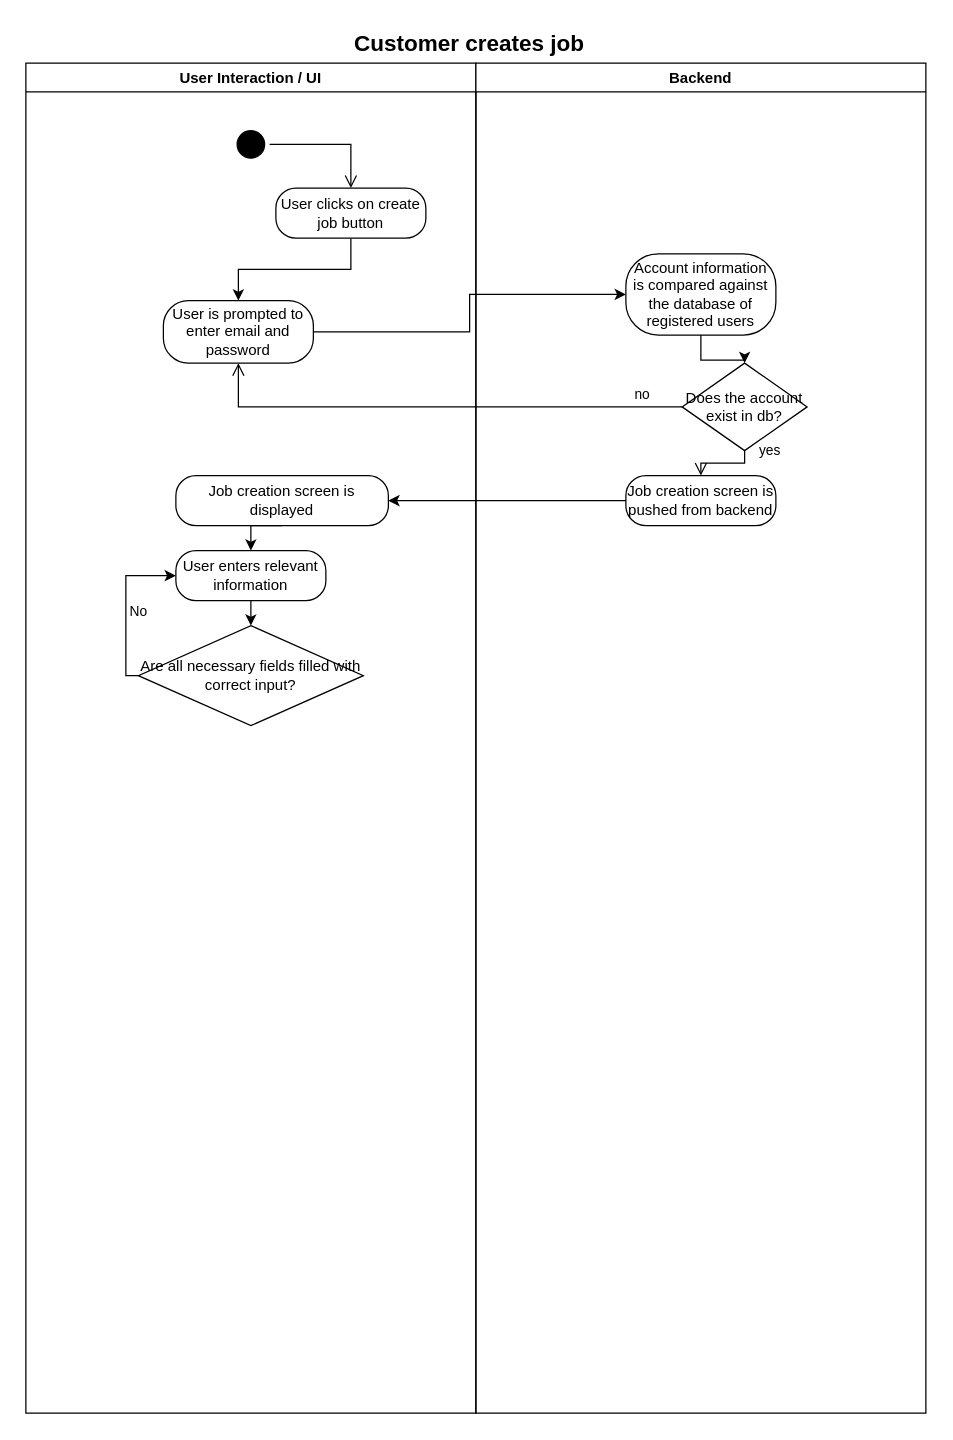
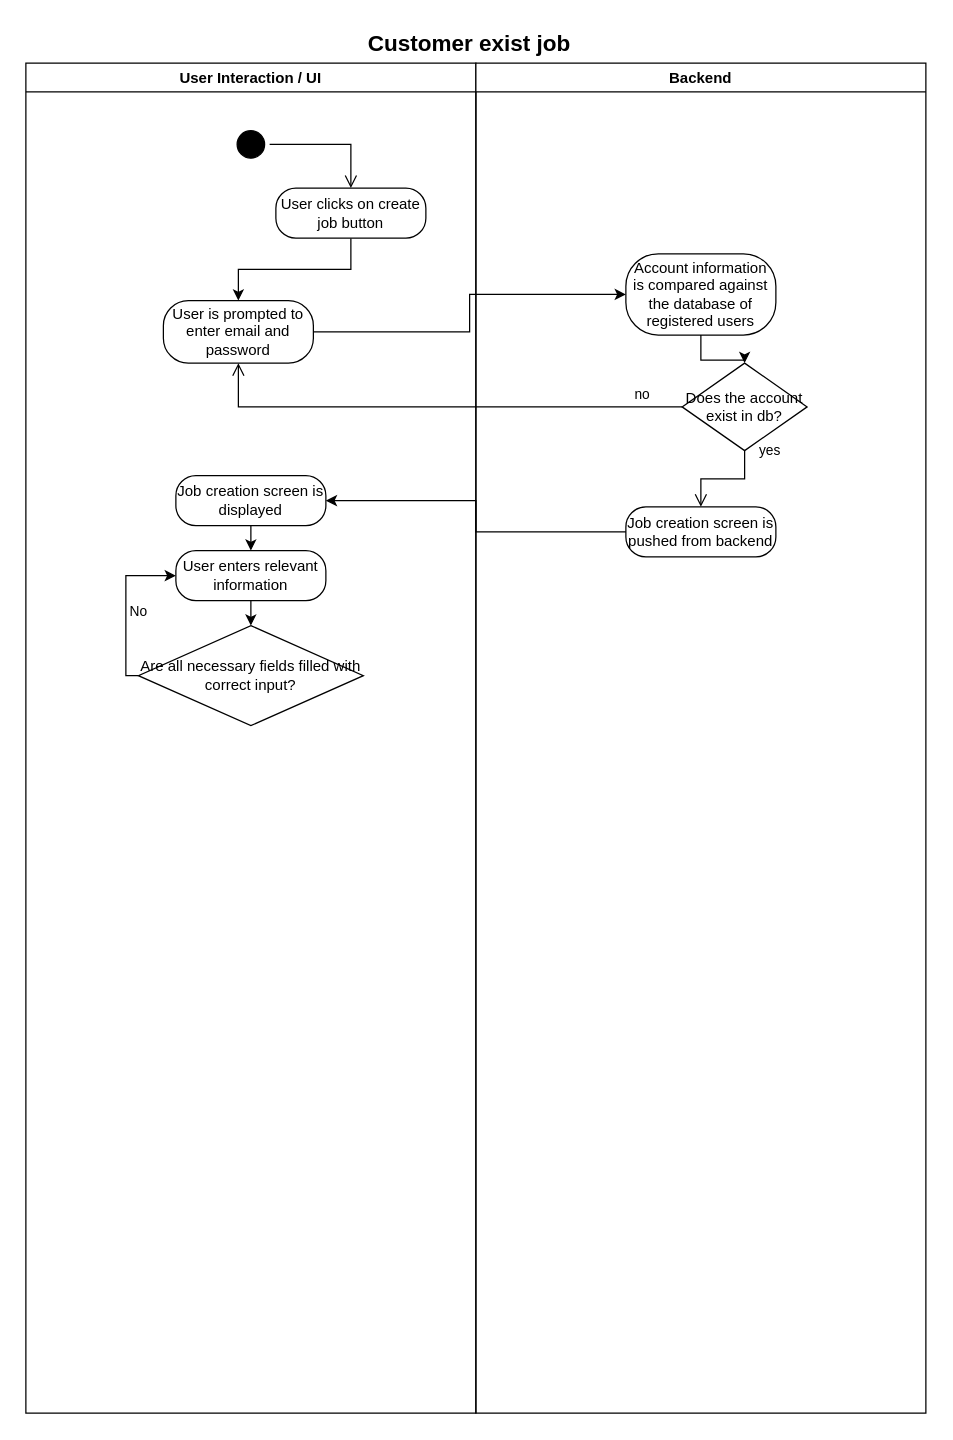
  <mxCell id="0" />
  <mxCell id="1" parent="0" />
  <mxCell id="2" value="User Interaction / UI" style="swimlane;" vertex="1" parent="1"><mxGeometry x="20" y="50" width="360" height="1080" as="geometry" /></mxCell>
  <mxCell id="3" value="" style="ellipse;html=1;shape=startState;fillColor=#000000;" vertex="1" parent="2"><mxGeometry x="165" y="50" width="30" height="30" as="geometry" /></mxCell>
  <mxCell id="4" value="" style="edgeStyle=orthogonalEdgeStyle;html=1;verticalAlign=bottom;endArrow=open;endSize=8;rounded=0;entryX=0.5;entryY=0;entryDx=0;entryDy=0;" edge="1" source="3" parent="2" target="6"><mxGeometry relative="1" as="geometry"><mxPoint x="200" y="120" as="targetPoint" /></mxGeometry></mxCell>
  <mxCell id="5" value="" style="edgeStyle=orthogonalEdgeStyle;rounded=0;orthogonalLoop=1;jettySize=auto;html=1;" edge="1" parent="2" source="6" target="7"><mxGeometry relative="1" as="geometry" /></mxCell>
  <mxCell id="6" value="User clicks on create job button" style="rounded=1;whiteSpace=wrap;html=1;arcSize=40;" vertex="1" parent="2"><mxGeometry x="200" y="100" width="120" height="40" as="geometry" /></mxCell>
  <mxCell id="7" value="User is prompted to enter email and password" style="rounded=1;whiteSpace=wrap;html=1;arcSize=40;" vertex="1" parent="2"><mxGeometry x="110" y="190" width="120" height="50" as="geometry" /></mxCell>
  <mxCell id="8" style="edgeStyle=orthogonalEdgeStyle;rounded=0;orthogonalLoop=1;jettySize=auto;html=1;exitX=0.5;exitY=1;exitDx=0;exitDy=0;entryX=0.5;entryY=0;entryDx=0;entryDy=0;" edge="1" parent="2" source="9" target="11"><mxGeometry relative="1" as="geometry" /></mxCell>
- <mxCell id="9" value="Job creation screen is displayed" style="rounded=1;whiteSpace=wrap;html=1;arcSize=40;" vertex="1" parent="2"><mxGeometry x="120" y="330" width="170" height="40" as="geometry" /></mxCell>
+ <mxCell id="9" value="Job creation screen is displayed" style="rounded=1;whiteSpace=wrap;html=1;arcSize=40;" vertex="1" parent="2"><mxGeometry x="120" y="330" width="120" height="40" as="geometry" /></mxCell>
  <mxCell id="10" style="edgeStyle=orthogonalEdgeStyle;rounded=0;orthogonalLoop=1;jettySize=auto;html=1;exitX=0.5;exitY=1;exitDx=0;exitDy=0;entryX=0.5;entryY=0;entryDx=0;entryDy=0;" edge="1" parent="2" source="11" target="13"><mxGeometry relative="1" as="geometry" /></mxCell>
  <mxCell id="11" value="User enters relevant information" style="rounded=1;whiteSpace=wrap;html=1;arcSize=40;" vertex="1" parent="2"><mxGeometry x="120" y="390" width="120" height="40" as="geometry" /></mxCell>
  <mxCell id="12" value="No" style="edgeStyle=orthogonalEdgeStyle;rounded=0;orthogonalLoop=1;jettySize=auto;html=1;exitX=0;exitY=0.5;exitDx=0;exitDy=0;entryX=0;entryY=0.5;entryDx=0;entryDy=0;" edge="1" parent="2" source="13" target="11"><mxGeometry x="-0.067" y="-10" relative="1" as="geometry"><Array as="points"><mxPoint x="80" y="490" /><mxPoint x="80" y="410" /></Array><mxPoint as="offset" /></mxGeometry></mxCell>
  <mxCell id="13" value="Are all necessary fields filled with correct input?" style="rhombus;whiteSpace=wrap;html=1;" vertex="1" parent="2"><mxGeometry x="90" y="450" width="180" height="80" as="geometry" /></mxCell>
  <mxCell id="14" value="Backend" style="swimlane;" vertex="1" parent="1"><mxGeometry x="380" y="50" width="360" height="1080" as="geometry" /></mxCell>
  <mxCell id="15" style="edgeStyle=orthogonalEdgeStyle;rounded=0;orthogonalLoop=1;jettySize=auto;html=1;exitX=0.5;exitY=1;exitDx=0;exitDy=0;entryX=0.5;entryY=0;entryDx=0;entryDy=0;" edge="1" parent="14" source="16" target="17"><mxGeometry relative="1" as="geometry" /></mxCell>
  <mxCell id="16" value="Account information is compared against the database of registered users" style="whiteSpace=wrap;html=1;rounded=1;arcSize=40;" vertex="1" parent="14"><mxGeometry x="120" y="152.5" width="120" height="65" as="geometry" /></mxCell>
  <mxCell id="17" value="Does the account exist in db?" style="rhombus;whiteSpace=wrap;html=1;" vertex="1" parent="14"><mxGeometry x="165" y="240" width="100" height="70" as="geometry" /></mxCell>
- <mxCell id="18" value="Job creation screen is pushed from backend" style="rounded=1;whiteSpace=wrap;html=1;arcSize=40;" vertex="1" parent="14"><mxGeometry x="120" y="330" width="120" height="40" as="geometry" /></mxCell>
+ <mxCell id="18" value="Job creation screen is pushed from backend" style="rounded=1;whiteSpace=wrap;html=1;arcSize=40;" vertex="1" parent="14"><mxGeometry x="120" y="355" width="120" height="40" as="geometry" /></mxCell>
  <mxCell id="19" value="yes" style="edgeStyle=orthogonalEdgeStyle;html=1;align=center;verticalAlign=middle;endArrow=open;endSize=8;rounded=0;exitX=0.5;exitY=1;exitDx=0;exitDy=0;entryX=0.5;entryY=0;entryDx=0;entryDy=0;" edge="1" source="17" parent="14" target="18"><mxGeometry x="-1" y="20" relative="1" as="geometry"><mxPoint x="70" y="280" as="targetPoint" /><mxPoint as="offset" /></mxGeometry></mxCell>
  <mxCell id="20" value="" style="edgeStyle=orthogonalEdgeStyle;rounded=0;orthogonalLoop=1;jettySize=auto;html=1;" edge="1" parent="1" source="7" target="16"><mxGeometry relative="1" as="geometry" /></mxCell>
  <mxCell id="21" style="edgeStyle=orthogonalEdgeStyle;rounded=0;orthogonalLoop=1;jettySize=auto;html=1;exitX=0;exitY=0.5;exitDx=0;exitDy=0;entryX=1;entryY=0.5;entryDx=0;entryDy=0;" edge="1" parent="1" source="18" target="9"><mxGeometry relative="1" as="geometry" /></mxCell>
  <mxCell id="22" value="no" style="edgeStyle=orthogonalEdgeStyle;html=1;align=center;verticalAlign=middle;endArrow=open;endSize=8;rounded=0;exitX=0;exitY=0.5;exitDx=0;exitDy=0;entryX=0.5;entryY=1;entryDx=0;entryDy=0;" edge="1" source="17" parent="1" target="7"><mxGeometry x="-0.838" y="-10" relative="1" as="geometry"><mxPoint x="250" y="320" as="targetPoint" /><mxPoint x="490" y="350" as="sourcePoint" /><mxPoint as="offset" /></mxGeometry></mxCell>
- <mxCell id="23" value="&lt;b&gt;&lt;font style=&quot;font-size: 18px&quot;&gt;Customer creates job&lt;/font&gt;&lt;/b&gt;" style="text;html=1;strokeColor=none;fillColor=none;align=center;verticalAlign=middle;whiteSpace=wrap;rounded=0;" vertex="1" parent="1"><mxGeometry x="230" y="20" width="290" height="30" as="geometry" /></mxCell>
+ <mxCell id="23" value="&lt;b&gt;&lt;font style=&quot;font-size: 18px&quot;&gt;Customer exist job&lt;/font&gt;&lt;/b&gt;" style="text;html=1;strokeColor=none;fillColor=none;align=center;verticalAlign=middle;whiteSpace=wrap;rounded=0;" vertex="1" parent="1"><mxGeometry x="230" y="20" width="290" height="30" as="geometry" /></mxCell>
